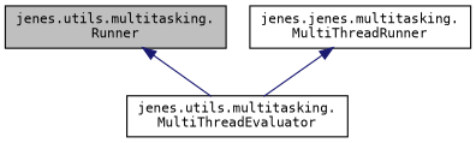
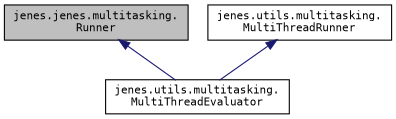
  digraph {
    fontname="DejaVu Sans Mono"
    node [color=black fillcolor=white fontname="DejaVu Sans Mono" fontsize=10 shape=record style=filled]
    edge [color=midnightblue dir=back fontname="DejaVu Sans Mono" fontsize=10 labelfontname=Helvetica labelfontsize=10 style=solid]
-   n1 [fillcolor=grey75 fontcolor=black height=0.2 label="jenes.utils.multitasking.\lRunner" width=0.4]
+   n1 [fillcolor=grey75 fontcolor=black height=0.2 label="jenes.jenes.multitasking.\lRunner" width=0.4]
    n2 [height=0.2 label="jenes.utils.multitasking.\lMultiThreadEvaluator" width=0.4]
-   n3 [height=0.2 label="jenes.jenes.multitasking.\lMultiThreadRunner" width=0.4]
+   n3 [height=0.2 label="jenes.utils.multitasking.\lMultiThreadRunner" width=0.4]
    n1 -> n2
    n3 -> n2
  }
